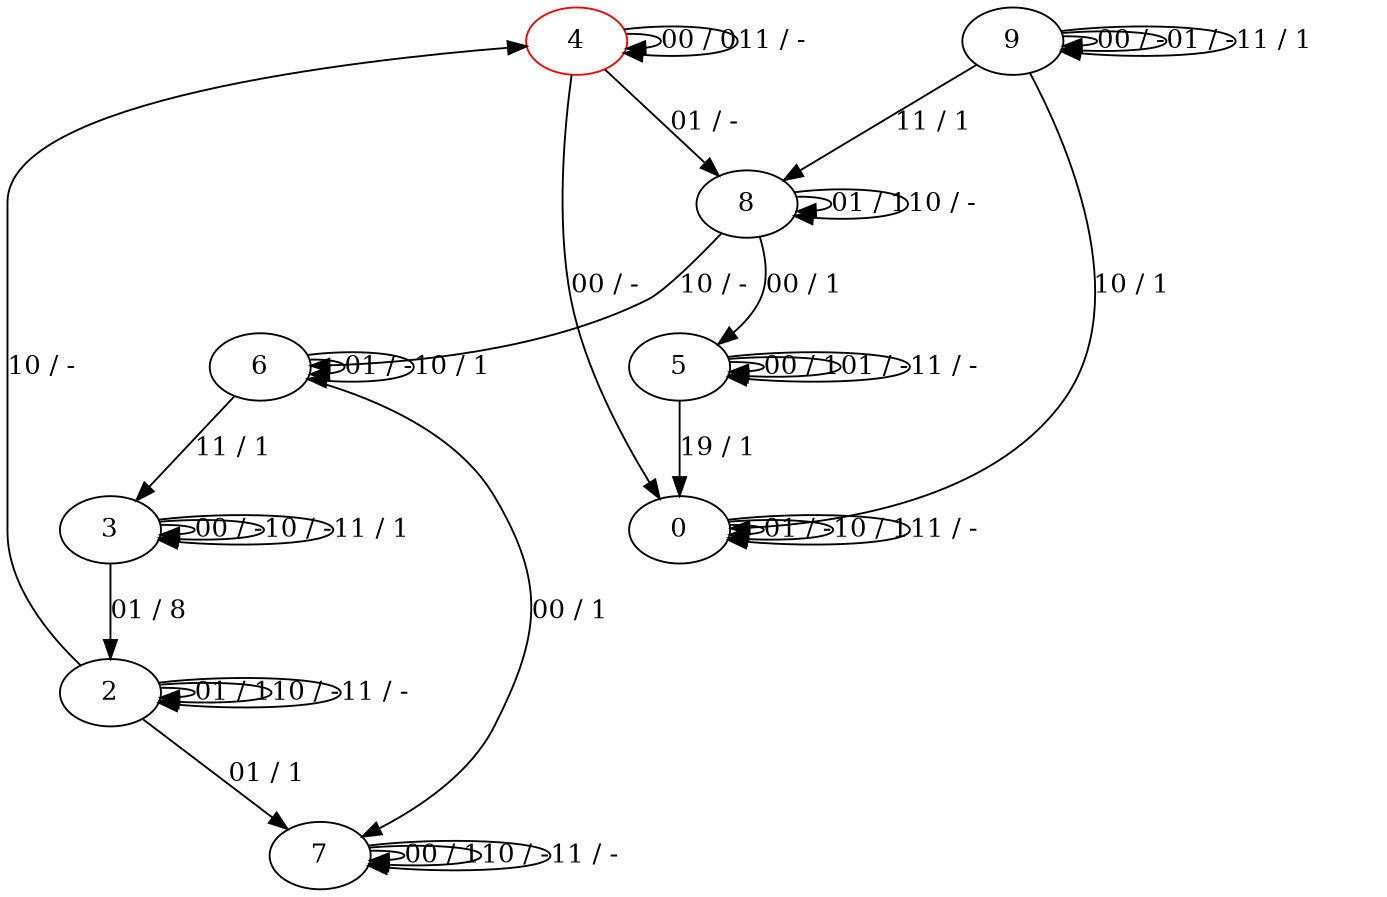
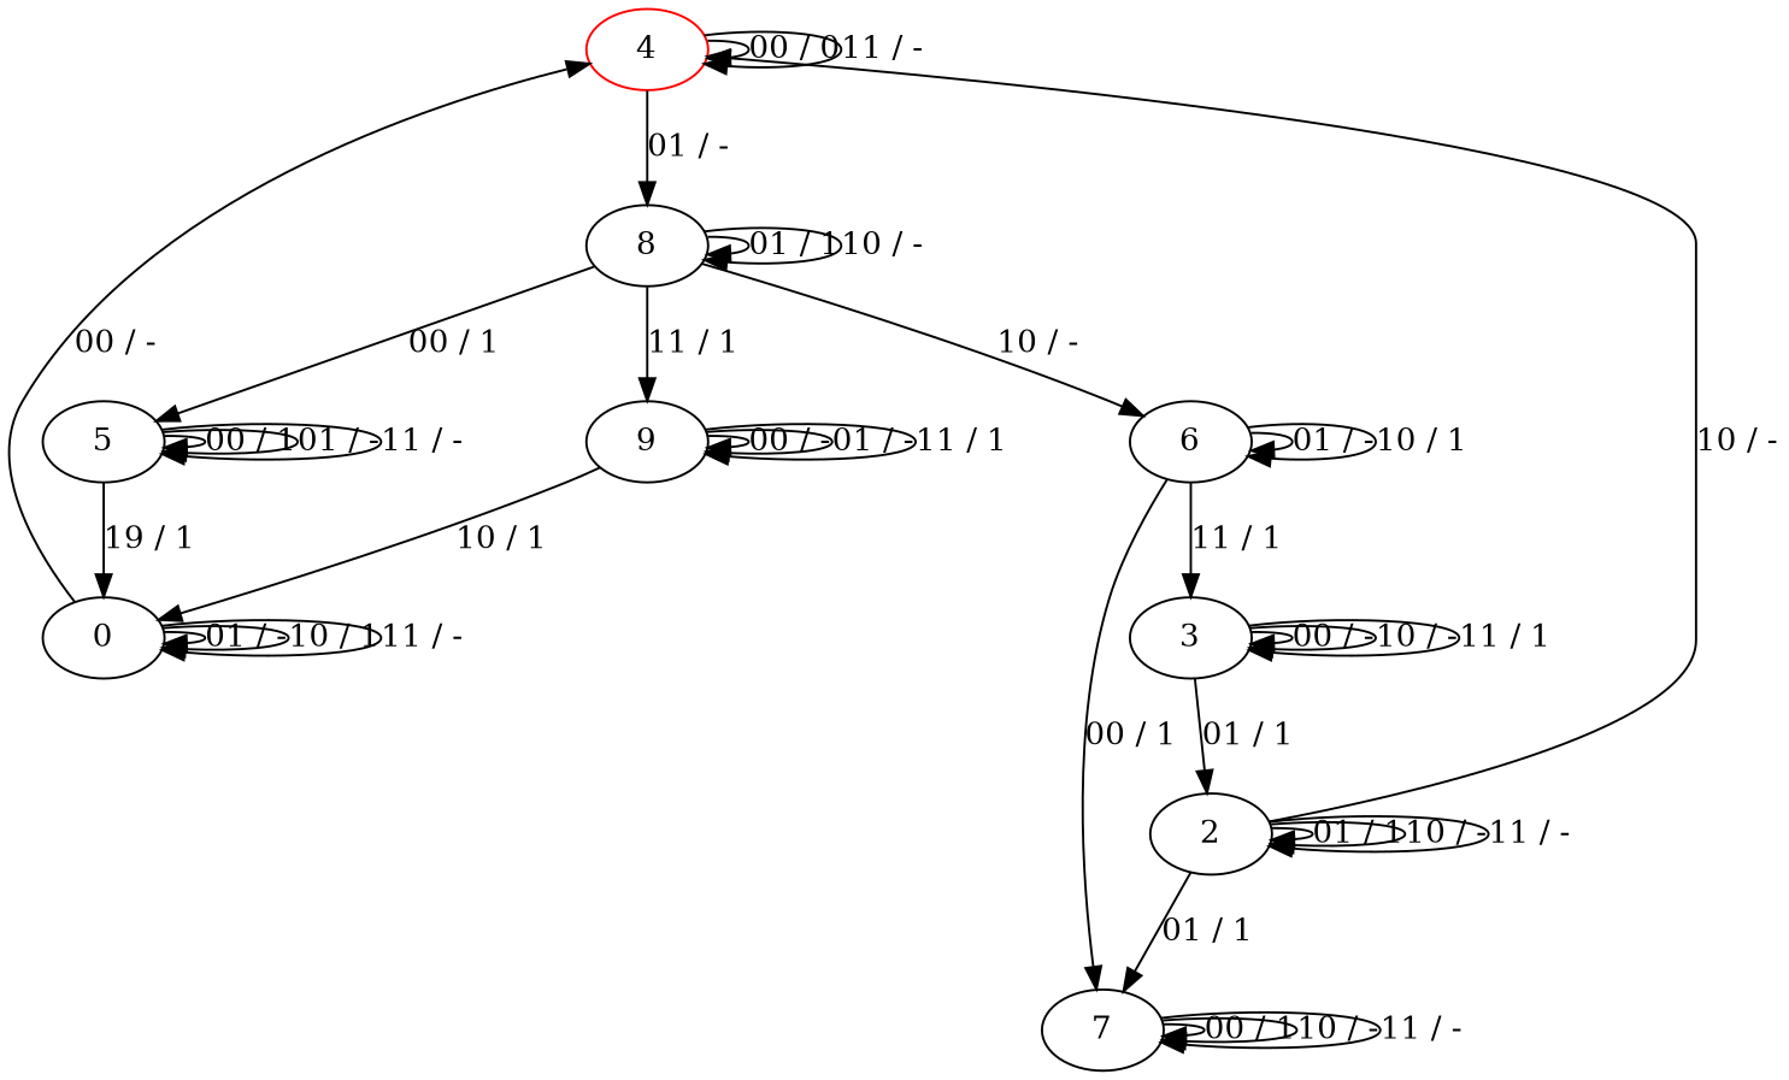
  digraph {
    4 [color=red]
    8
    6
    3
    7
    n6 [label=9]
    5
    0
    2
    4 -> 4 [label="00 / 0"]
    4 -> 4 [label="11 / -"]
    4 -> 8 [label="01 / -"]
    8 -> 8 [label="01 / 1"]
    8 -> 8 [label="10 / -"]
    8 -> 6 [label="10 / -"]
-   n6 -> 8 [label="11 / 1"]
+   8 -> n6 [label="11 / 1"]
    8 -> 5 [label="00 / 1"]
    6 -> 6 [label="01 / -"]
    6 -> 6 [label="10 / 1"]
    6 -> 3 [label="11 / 1"]
    6 -> 7 [label="00 / 1"]
    3 -> 3 [label="00 / -"]
    3 -> 3 [label="10 / -"]
    3 -> 3 [label="11 / 1"]
-   3 -> 2 [label="01 / 8"]
+   3 -> 2 [label="01 / 1"]
    7 -> 7 [label="00 / 1"]
    7 -> 7 [label="10 / -"]
    7 -> 7 [label="11 / -"]
    n6 -> n6 [label="00 / -"]
    n6 -> n6 [label="01 / -"]
    n6 -> n6 [label="11 / 1"]
    n6 -> 0 [label="10 / 1"]
    5 -> 5 [label="00 / 1"]
    5 -> 5 [label="01 / -"]
    5 -> 5 [label="11 / -"]
    5 -> 0 [label="19 / 1"]
-   4 -> 0 [label="00 / -"]
+   0 -> 4 [label="00 / -"]
    0 -> 0 [label="01 / -"]
    0 -> 0 [label="10 / 1"]
    0 -> 0 [label="11 / -"]
    2 -> 4 [label="10 / -"]
    2 -> 7 [label="01 / 1"]
    2 -> 2 [label="01 / 1"]
    2 -> 2 [label="10 / -"]
    2 -> 2 [label="11 / -"]
  }
